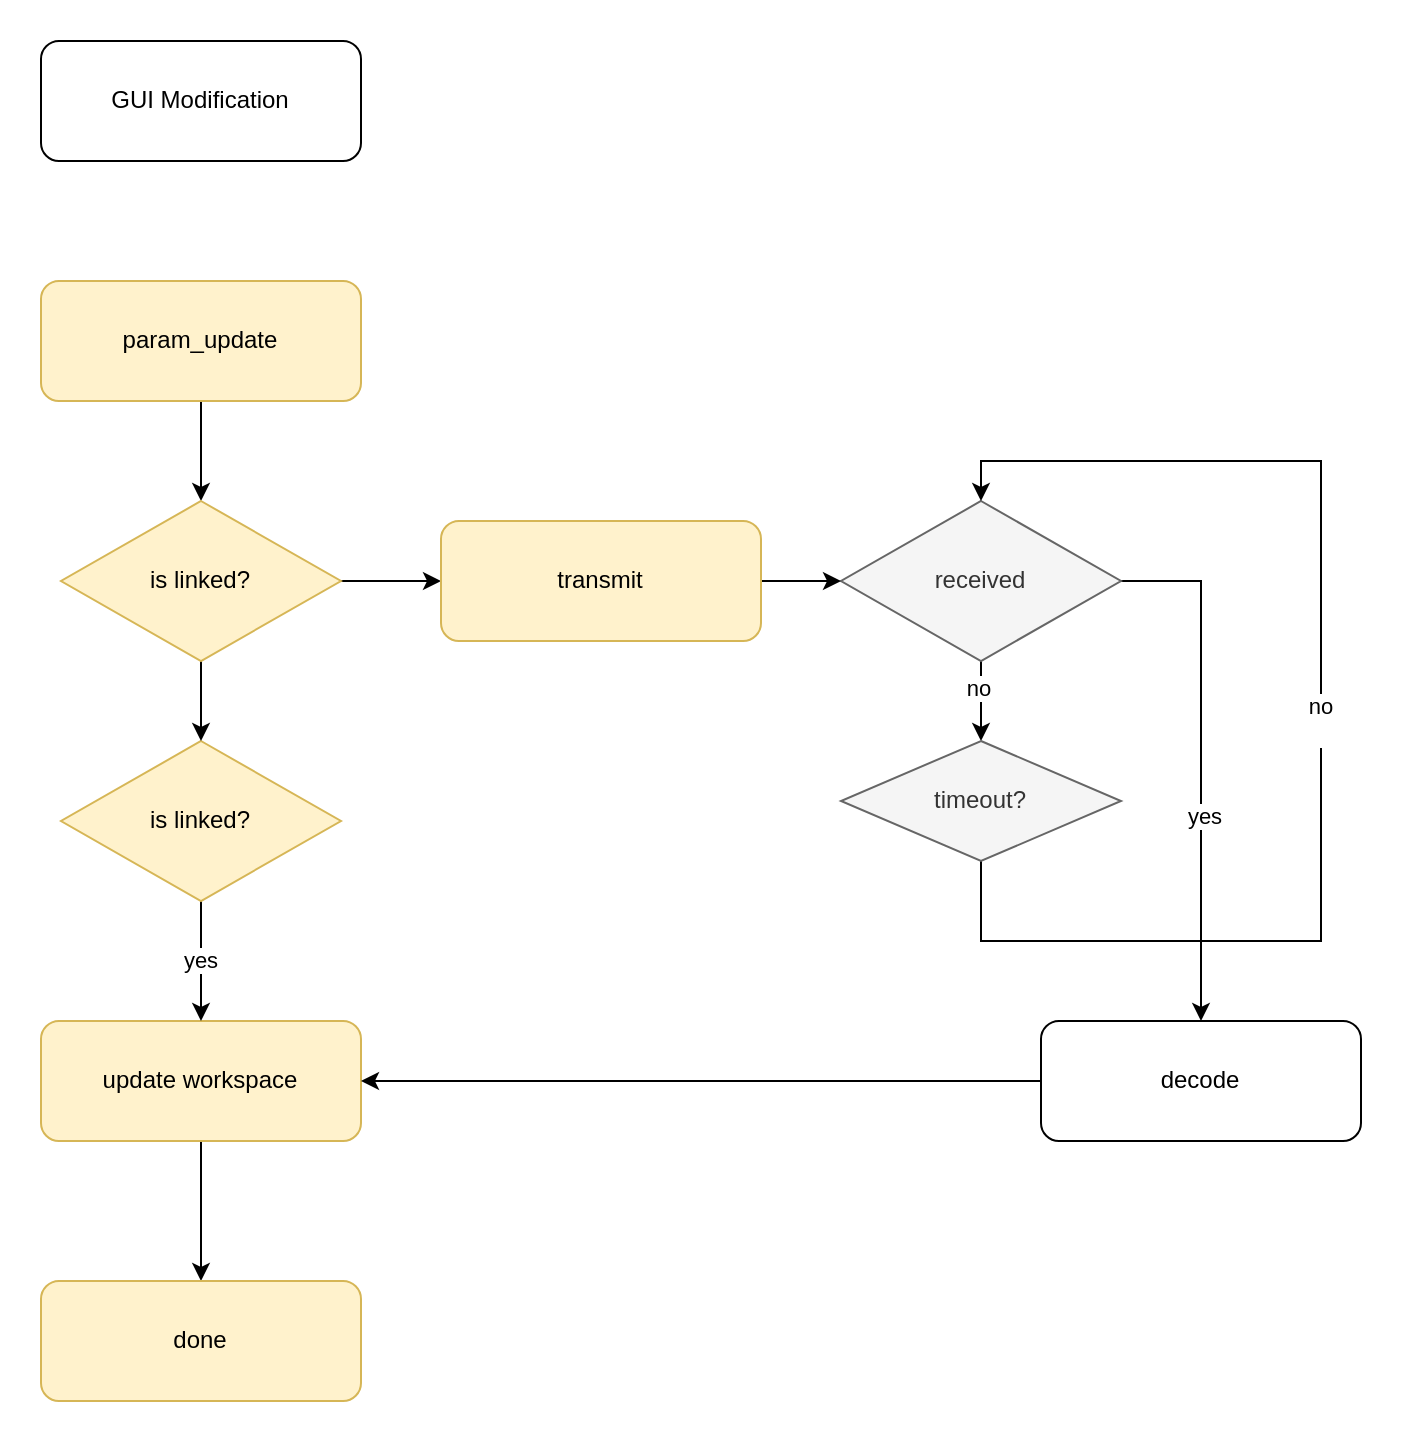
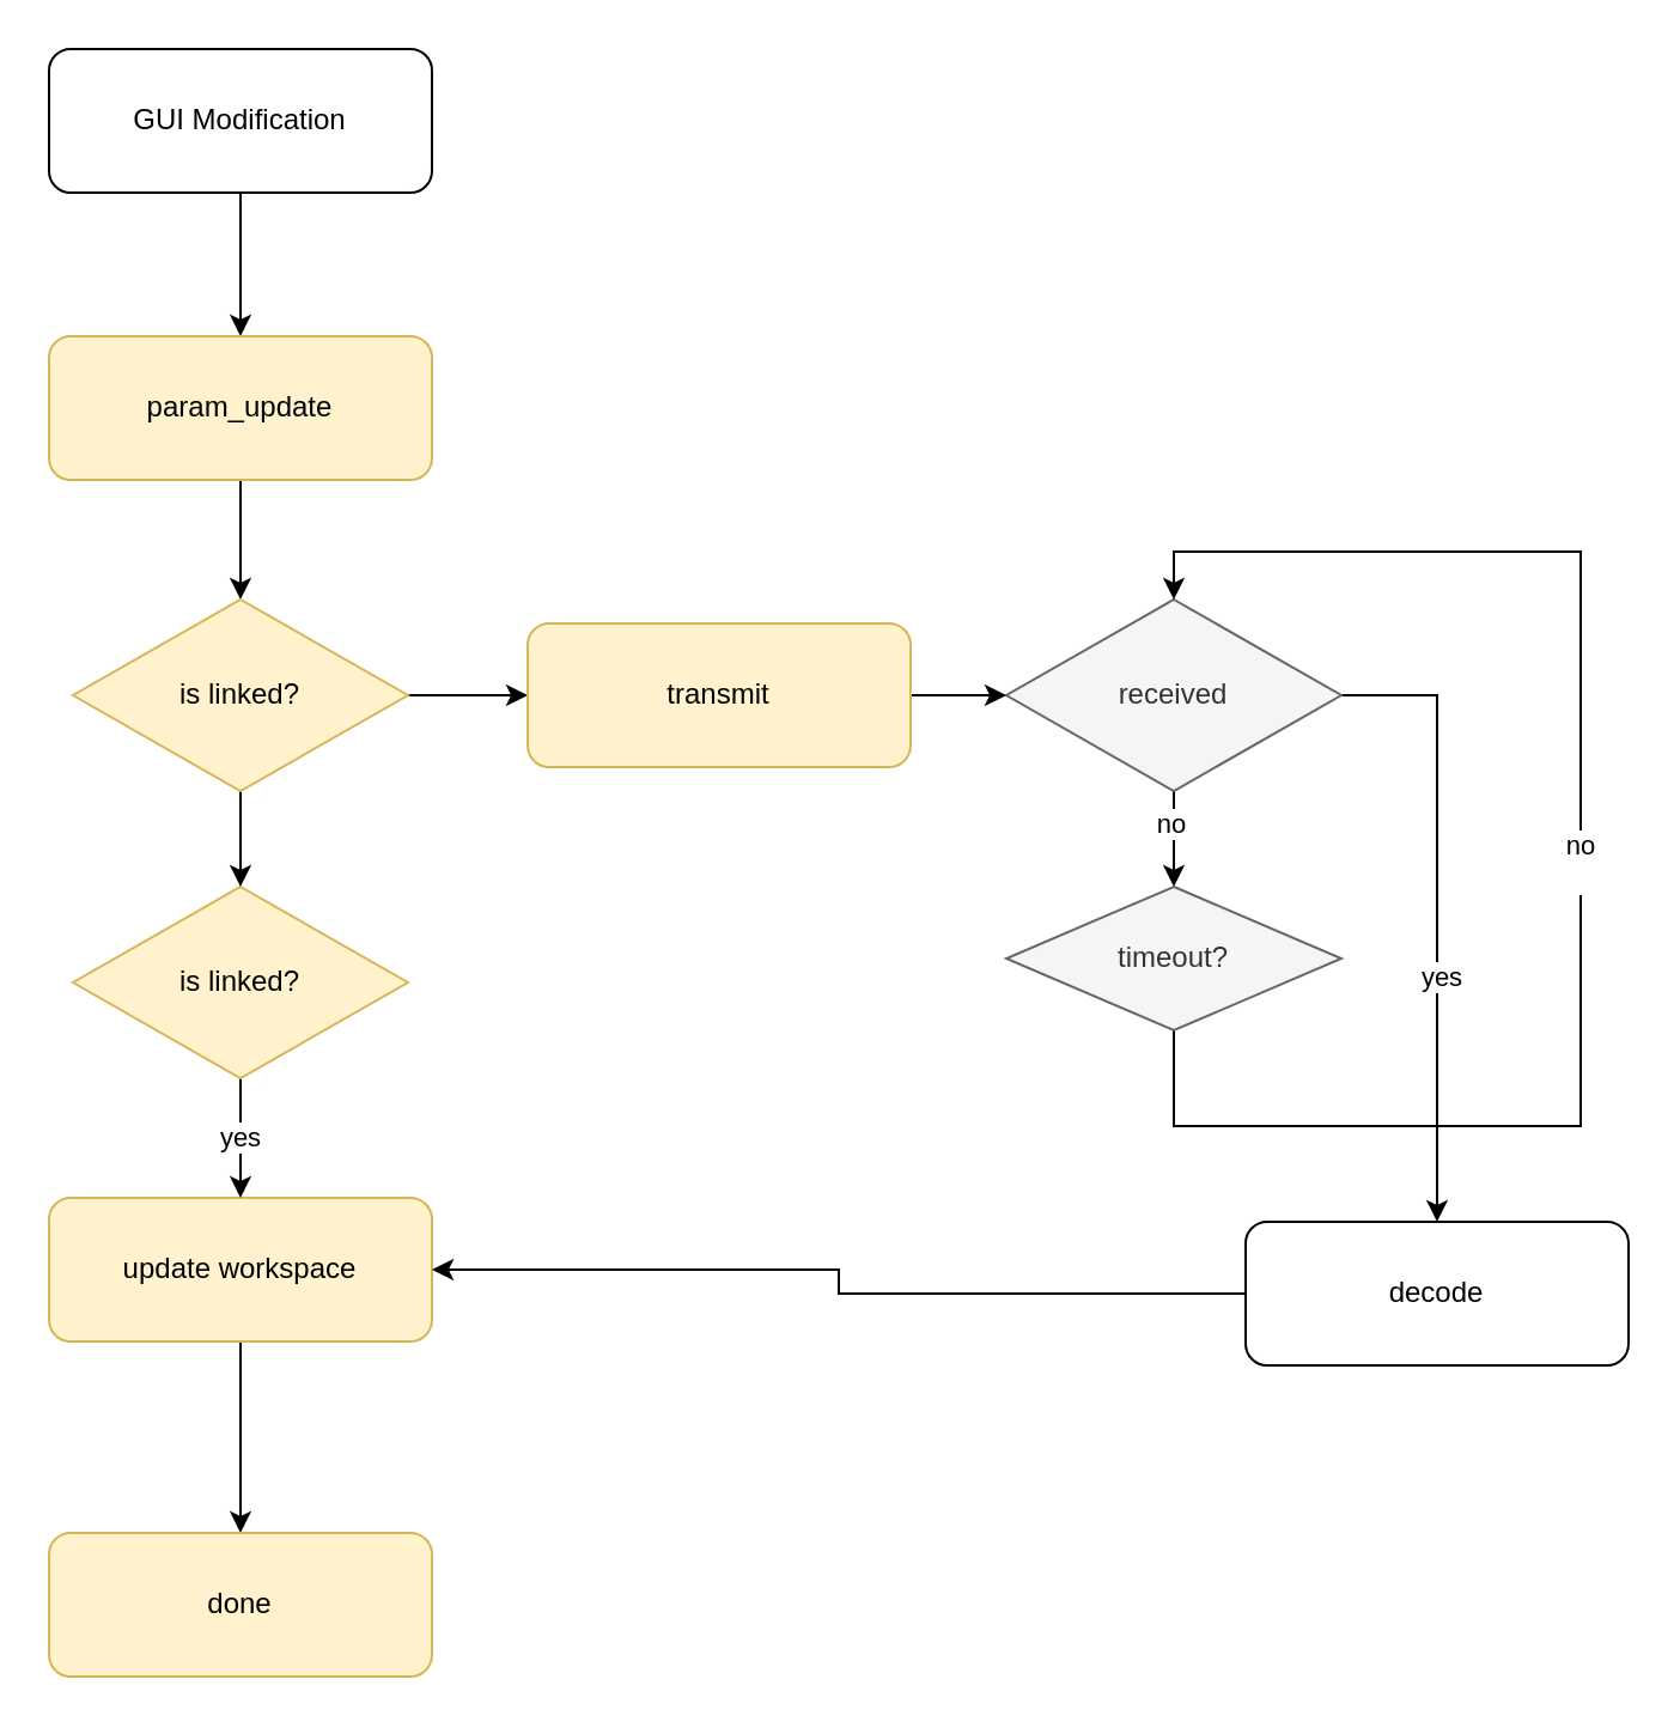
  <mxCell id="0" />
  <mxCell id="1" parent="0" />
+ <mxCell id="2" style="edgeStyle=orthogonalEdgeStyle;rounded=0;orthogonalLoop=1;jettySize=auto;html=1;exitX=0.5;exitY=1;exitDx=0;exitDy=0;" edge="1" parent="1" source="3" target="5"><mxGeometry relative="1" as="geometry" /></mxCell>
  <mxCell id="3" value="GUI Modification" style="rounded=1;whiteSpace=wrap;html=1;" vertex="1" parent="1"><mxGeometry x="20" y="20" width="160" height="60" as="geometry" /></mxCell>
  <mxCell id="4" style="edgeStyle=orthogonalEdgeStyle;rounded=0;orthogonalLoop=1;jettySize=auto;html=1;exitX=0.5;exitY=1;exitDx=0;exitDy=0;entryX=0.5;entryY=0;entryDx=0;entryDy=0;" edge="1" parent="1" source="5" target="12"><mxGeometry relative="1" as="geometry" /></mxCell>
  <mxCell id="5" value="param_update" style="rounded=1;whiteSpace=wrap;html=1;fillColor=#fff2cc;strokeColor=#d6b656;" vertex="1" parent="1"><mxGeometry x="20" y="140" width="160" height="60" as="geometry" /></mxCell>
  <mxCell id="6" style="edgeStyle=orthogonalEdgeStyle;rounded=0;orthogonalLoop=1;jettySize=auto;html=1;exitX=0.5;exitY=1;exitDx=0;exitDy=0;" edge="1" parent="1" source="7"><mxGeometry relative="1" as="geometry"><mxPoint x="100" y="640" as="targetPoint" /></mxGeometry></mxCell>
- <mxCell id="7" value="update workspace" style="rounded=1;whiteSpace=wrap;html=1;fillColor=#fff2cc;strokeColor=#d6b656;" vertex="1" parent="1"><mxGeometry x="20" y="510" width="160" height="60" as="geometry" /></mxCell>
+ <mxCell id="7" value="update workspace" style="rounded=1;whiteSpace=wrap;html=1;fillColor=#fff2cc;strokeColor=#d6b656;" vertex="1" parent="1"><mxGeometry x="20" y="500" width="160" height="60" as="geometry" /></mxCell>
  <mxCell id="8" value="yes" style="edgeStyle=orthogonalEdgeStyle;rounded=0;orthogonalLoop=1;jettySize=auto;html=1;exitX=0.5;exitY=1;exitDx=0;exitDy=0;" edge="1" parent="1" source="9" target="7"><mxGeometry relative="1" as="geometry" /></mxCell>
  <mxCell id="9" value="is linked?" style="rhombus;whiteSpace=wrap;html=1;fillColor=#fff2cc;strokeColor=#d6b656;" vertex="1" parent="1"><mxGeometry x="30" y="370" width="140" height="80" as="geometry" /></mxCell>
  <mxCell id="10" style="edgeStyle=orthogonalEdgeStyle;rounded=0;orthogonalLoop=1;jettySize=auto;html=1;exitX=0.5;exitY=1;exitDx=0;exitDy=0;entryX=0.5;entryY=0;entryDx=0;entryDy=0;" edge="1" parent="1" source="12" target="9"><mxGeometry relative="1" as="geometry" /></mxCell>
  <mxCell id="11" style="edgeStyle=orthogonalEdgeStyle;rounded=0;orthogonalLoop=1;jettySize=auto;html=1;exitX=1;exitY=0.5;exitDx=0;exitDy=0;" edge="1" parent="1" source="12" target="19"><mxGeometry relative="1" as="geometry" /></mxCell>
  <mxCell id="12" value="is linked?" style="rhombus;whiteSpace=wrap;html=1;fillColor=#fff2cc;strokeColor=#d6b656;" vertex="1" parent="1"><mxGeometry x="30" y="250" width="140" height="80" as="geometry" /></mxCell>
  <mxCell id="13" style="edgeStyle=orthogonalEdgeStyle;rounded=0;orthogonalLoop=1;jettySize=auto;html=1;exitX=0.5;exitY=1;exitDx=0;exitDy=0;entryX=0.5;entryY=0;entryDx=0;entryDy=0;" edge="1" parent="1" source="17" target="21"><mxGeometry relative="1" as="geometry" /></mxCell>
  <mxCell id="14" value="no" style="edgeLabel;html=1;align=center;verticalAlign=middle;resizable=0;points=[];" vertex="1" connectable="0" parent="13"><mxGeometry x="-0.35" y="-2" relative="1" as="geometry"><mxPoint as="offset" /></mxGeometry></mxCell>
  <mxCell id="15" style="edgeStyle=orthogonalEdgeStyle;rounded=0;orthogonalLoop=1;jettySize=auto;html=1;exitX=1;exitY=0.5;exitDx=0;exitDy=0;entryX=0.5;entryY=0;entryDx=0;entryDy=0;" edge="1" parent="1" source="17" target="23"><mxGeometry relative="1" as="geometry"><mxPoint x="600" y="510" as="targetPoint" /></mxGeometry></mxCell>
  <mxCell id="16" value="yes" style="edgeLabel;html=1;align=center;verticalAlign=middle;resizable=0;points=[];" vertex="1" connectable="0" parent="15"><mxGeometry x="0.208" y="1" relative="1" as="geometry"><mxPoint as="offset" /></mxGeometry></mxCell>
  <mxCell id="17" value="received" style="rhombus;whiteSpace=wrap;html=1;fillColor=#f5f5f5;strokeColor=#666666;fontColor=#333333;" vertex="1" parent="1"><mxGeometry x="420" y="250" width="140" height="80" as="geometry" /></mxCell>
  <mxCell id="18" style="edgeStyle=orthogonalEdgeStyle;rounded=0;orthogonalLoop=1;jettySize=auto;html=1;exitX=1;exitY=0.5;exitDx=0;exitDy=0;entryX=0;entryY=0.5;entryDx=0;entryDy=0;" edge="1" parent="1" source="19" target="17"><mxGeometry relative="1" as="geometry" /></mxCell>
  <mxCell id="19" value="transmit" style="rounded=1;whiteSpace=wrap;html=1;fillColor=#fff2cc;strokeColor=#d6b656;" vertex="1" parent="1"><mxGeometry x="220" y="260" width="160" height="60" as="geometry" /></mxCell>
  <mxCell id="20" value="no&lt;div&gt;&lt;br&gt;&lt;/div&gt;" style="edgeStyle=orthogonalEdgeStyle;rounded=0;orthogonalLoop=1;jettySize=auto;html=1;exitX=0.5;exitY=1;exitDx=0;exitDy=0;entryX=0.5;entryY=0;entryDx=0;entryDy=0;" edge="1" parent="1" source="21" target="17"><mxGeometry relative="1" as="geometry"><Array as="points"><mxPoint x="490" y="470" /><mxPoint x="660" y="470" /><mxPoint x="660" y="230" /><mxPoint x="490" y="230" /></Array></mxGeometry></mxCell>
  <mxCell id="21" value="timeout?" style="rhombus;whiteSpace=wrap;html=1;fillColor=#f5f5f5;strokeColor=#666666;fontColor=#333333;" vertex="1" parent="1"><mxGeometry x="420" y="370" width="140" height="60" as="geometry" /></mxCell>
  <mxCell id="22" style="edgeStyle=orthogonalEdgeStyle;rounded=0;orthogonalLoop=1;jettySize=auto;html=1;exitX=0;exitY=0.5;exitDx=0;exitDy=0;entryX=1;entryY=0.5;entryDx=0;entryDy=0;" edge="1" parent="1" source="23" target="7"><mxGeometry relative="1" as="geometry" /></mxCell>
  <mxCell id="23" value="decode" style="rounded=1;whiteSpace=wrap;html=1;" vertex="1" parent="1"><mxGeometry x="520" y="510" width="160" height="60" as="geometry" /></mxCell>
  <mxCell id="24" value="done" style="rounded=1;whiteSpace=wrap;html=1;fillColor=#fff2cc;strokeColor=#d6b656;" vertex="1" parent="1"><mxGeometry x="20" y="640" width="160" height="60" as="geometry" /></mxCell>
